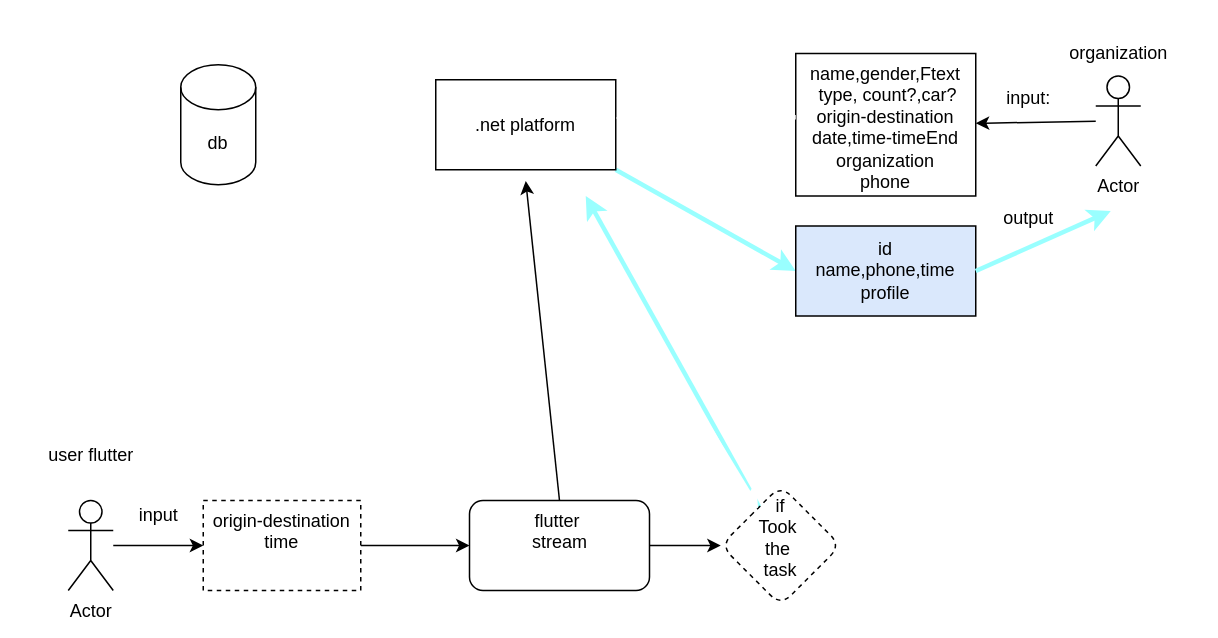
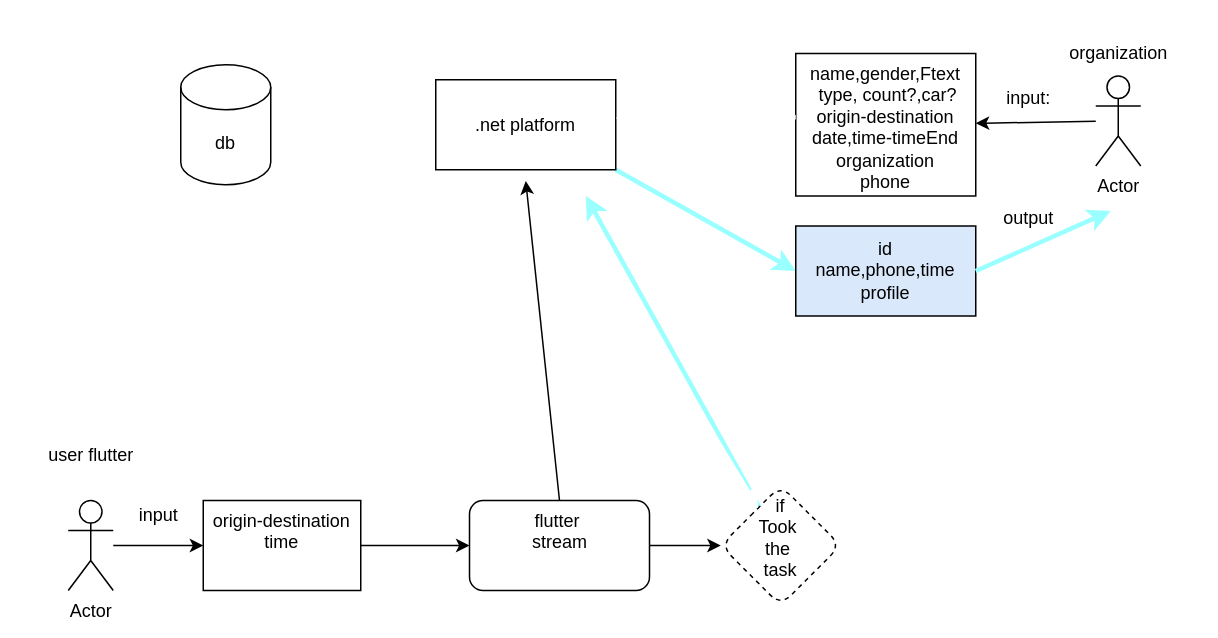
  <mxCell id="0" />
  <mxCell id="1" parent="0" />
  <mxCell id="2" value="" style="edgeStyle=none;html=1;" parent="1" source="3" target="4" edge="1"><mxGeometry relative="1" as="geometry" /></mxCell>
  <mxCell id="3" value="Actor" style="shape=umlActor;verticalLabelPosition=bottom;verticalAlign=top;html=1;outlineConnect=0;" parent="1" vertex="1"><mxGeometry x="730" y="50" width="30" height="60" as="geometry" /></mxCell>
  <mxCell id="4" value="name,gender,Ftext&lt;br&gt;&amp;nbsp;type, count?,car?&lt;br&gt;origin-destination&lt;br&gt;date,time-timeEnd&lt;br&gt;organization&lt;br&gt;phone" style="whiteSpace=wrap;html=1;verticalAlign=top;" parent="1" vertex="1"><mxGeometry x="530" y="35" width="120" height="95" as="geometry" /></mxCell>
  <mxCell id="5" value="input:" style="text;html=1;align=center;verticalAlign=middle;resizable=0;points=[];autosize=1;strokeColor=none;fillColor=none;" parent="1" vertex="1"><mxGeometry x="660" y="50" width="50" height="30" as="geometry" /></mxCell>
  <mxCell id="6" value="&lt;span style=&quot;&quot;&gt;organization&lt;/span&gt;" style="text;html=1;align=center;verticalAlign=middle;resizable=0;points=[];autosize=1;strokeColor=none;fillColor=none;" parent="1" vertex="1"><mxGeometry x="700" y="20" width="90" height="30" as="geometry" /></mxCell>
  <mxCell id="7" value="" style="edgeStyle=none;html=1;" parent="1" source="8" target="11" edge="1"><mxGeometry relative="1" as="geometry" /></mxCell>
  <mxCell id="8" value="Actor" style="shape=umlActor;verticalLabelPosition=bottom;verticalAlign=top;html=1;outlineConnect=0;" parent="1" vertex="1"><mxGeometry x="45" y="333" width="30" height="60" as="geometry" /></mxCell>
  <mxCell id="9" value="user flutter" style="text;html=1;align=center;verticalAlign=middle;resizable=0;points=[];autosize=1;strokeColor=none;fillColor=none;" parent="1" vertex="1"><mxGeometry x="20" y="288" width="80" height="30" as="geometry" /></mxCell>
  <mxCell id="10" value="" style="edgeStyle=none;html=1;" parent="1" source="11" target="14" edge="1"><mxGeometry relative="1" as="geometry" /></mxCell>
- <mxCell id="11" value="origin-destination&lt;br&gt;time" style="whiteSpace=wrap;html=1;verticalAlign=top;dashed=1;" parent="1" vertex="1"><mxGeometry x="135" y="333" width="105" height="60" as="geometry" /></mxCell>
+ <mxCell id="11" value="origin-destination&lt;br&gt;time" style="whiteSpace=wrap;html=1;verticalAlign=top;" parent="1" vertex="1"><mxGeometry x="135" y="333" width="105" height="60" as="geometry" /></mxCell>
  <mxCell id="12" value="input" style="text;html=1;align=center;verticalAlign=middle;resizable=0;points=[];autosize=1;strokeColor=none;fillColor=none;" parent="1" vertex="1"><mxGeometry x="80" y="328" width="50" height="30" as="geometry" /></mxCell>
  <mxCell id="13" value="" style="edgeStyle=none;html=1;" parent="1" source="14" target="17" edge="1"><mxGeometry relative="1" as="geometry" /></mxCell>
  <mxCell id="14" value="flutter&amp;nbsp;&lt;br&gt;stream" style="rounded=1;whiteSpace=wrap;html=1;verticalAlign=top;" parent="1" vertex="1"><mxGeometry x="312.5" y="333" width="120" height="60" as="geometry" /></mxCell>
  <mxCell id="15" value="" style="endArrow=classic;html=1;exitX=0.5;exitY=0;exitDx=0;exitDy=0;" parent="1" source="14" edge="1"><mxGeometry width="50" height="50" relative="1" as="geometry"><mxPoint x="426" y="313" as="sourcePoint" /><mxPoint x="350" y="120" as="targetPoint" /></mxGeometry></mxCell>
  <mxCell id="16" value="" style="edgeStyle=none;html=1;fillColor=#1ba1e2;strokeColor=#99FFFF;strokeWidth=3;" parent="1" source="17" edge="1"><mxGeometry relative="1" as="geometry"><mxPoint x="390" y="130" as="targetPoint" /></mxGeometry></mxCell>
  <mxCell id="17" value="if&lt;br&gt;Took&amp;nbsp;&lt;br&gt;the&amp;nbsp;&lt;br&gt;task" style="rhombus;whiteSpace=wrap;html=1;verticalAlign=top;rounded=1;dashed=1;" parent="1" vertex="1"><mxGeometry x="480" y="323" width="80" height="80" as="geometry" /></mxCell>
  <mxCell id="18" value="" style="edgeStyle=none;html=1;fillColor=#0050ef;strokeColor=#99FFFF;strokeWidth=3;exitX=1;exitY=1;exitDx=0;exitDy=0;entryX=0;entryY=0.5;entryDx=0;entryDy=0;" parent="1" source="22" target="19" edge="1"><mxGeometry relative="1" as="geometry"><mxPoint x="420" y="120" as="sourcePoint" /><mxPoint x="510" y="170" as="targetPoint" /><Array as="points" /></mxGeometry></mxCell>
  <mxCell id="19" value="id&lt;br&gt;name,phone,time&lt;br&gt;profile" style="rounded=0;whiteSpace=wrap;html=1;fillColor=#dae8fc;" parent="1" vertex="1"><mxGeometry x="530" y="150" width="120" height="60" as="geometry" /></mxCell>
  <mxCell id="20" value="" style="edgeStyle=none;html=1;fillColor=#0050ef;strokeColor=#99FFFF;strokeWidth=3;exitX=1;exitY=0.5;exitDx=0;exitDy=0;" parent="1" source="19" edge="1"><mxGeometry relative="1" as="geometry"><mxPoint x="670" y="172.5" as="sourcePoint" /><mxPoint x="740" y="140" as="targetPoint" /></mxGeometry></mxCell>
  <mxCell id="21" value="" style="edgeStyle=none;html=1;strokeColor=#FFFFFF;strokeWidth=3;" parent="1" source="22" target="17" edge="1"><mxGeometry relative="1" as="geometry" /></mxCell>
  <mxCell id="22" value=".net platform" style="rounded=0;whiteSpace=wrap;html=1;" parent="1" vertex="1"><mxGeometry x="290" y="52.5" width="120" height="60" as="geometry" /></mxCell>
  <mxCell id="23" value="" style="endArrow=classic;html=1;strokeColor=#FFFFFF;strokeWidth=3;" parent="1" edge="1"><mxGeometry width="50" height="50" relative="1" as="geometry"><mxPoint x="530" y="77.5" as="sourcePoint" /><mxPoint x="410" y="78" as="targetPoint" /></mxGeometry></mxCell>
- <mxCell id="24" value="db" style="shape=cylinder3;whiteSpace=wrap;html=1;boundedLbl=1;backgroundOutline=1;size=15;" parent="1" vertex="1"><mxGeometry x="120" y="42.5" width="50" height="80" as="geometry" /></mxCell>
+ <mxCell id="24" value="db" style="shape=cylinder3;whiteSpace=wrap;html=1;boundedLbl=1;backgroundOutline=1;size=15;" parent="1" vertex="1"><mxGeometry x="120" y="42.5" width="60" height="80" as="geometry" /></mxCell>
  <mxCell id="25" value="output" style="text;html=1;align=center;verticalAlign=middle;resizable=0;points=[];autosize=1;strokeColor=none;fillColor=none;rotation=0;" parent="1" vertex="1"><mxGeometry x="655" y="130" width="60" height="30" as="geometry" /></mxCell>
